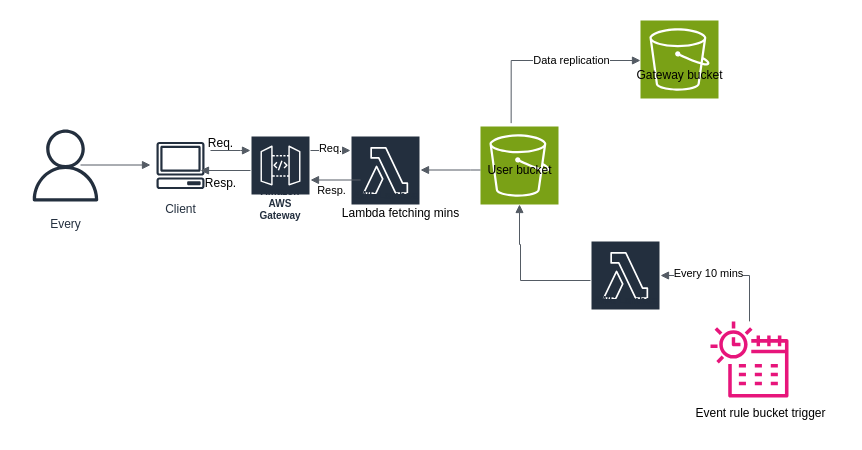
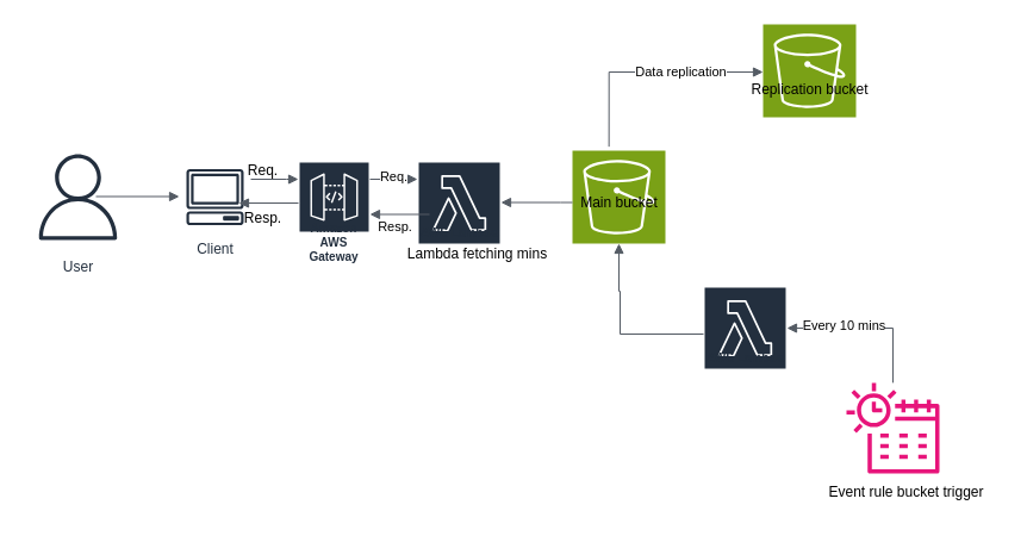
  <mxCell id="0" />
  <mxCell id="1" parent="0" />
- <mxCell id="2" value="Every" style="sketch=0;outlineConnect=0;fontColor=#232F3E;gradientColor=none;strokeColor=#232F3E;fillColor=#ffffff;dashed=0;verticalLabelPosition=bottom;verticalAlign=top;align=center;html=1;fontSize=12;fontStyle=0;aspect=fixed;shape=mxgraph.aws4.resourceIcon;resIcon=mxgraph.aws4.user;" vertex="1" parent="1"><mxGeometry x="20" y="120" width="90" height="90" as="geometry" /></mxCell>
+ <mxCell id="2" value="User" style="sketch=0;outlineConnect=0;fontColor=#232F3E;gradientColor=none;strokeColor=#232F3E;fillColor=#ffffff;dashed=0;verticalLabelPosition=bottom;verticalAlign=top;align=center;html=1;fontSize=12;fontStyle=0;aspect=fixed;shape=mxgraph.aws4.resourceIcon;resIcon=mxgraph.aws4.user;" vertex="1" parent="1"><mxGeometry x="20" y="120" width="90" height="90" as="geometry" /></mxCell>
  <mxCell id="3" value="" style="sketch=0;points=[[0,0,0],[0.25,0,0],[0.5,0,0],[0.75,0,0],[1,0,0],[0,1,0],[0.25,1,0],[0.5,1,0],[0.75,1,0],[1,1,0],[0,0.25,0],[0,0.5,0],[0,0.75,0],[1,0.25,0],[1,0.5,0],[1,0.75,0]];outlineConnect=0;fontColor=#232F3E;fillColor=#7AA116;strokeColor=#ffffff;dashed=0;verticalLabelPosition=bottom;verticalAlign=top;align=center;html=1;fontSize=12;fontStyle=0;aspect=fixed;shape=mxgraph.aws4.resourceIcon;resIcon=mxgraph.aws4.s3;" vertex="1" parent="1"><mxGeometry x="480" y="126" width="78" height="78" as="geometry" /></mxCell>
  <mxCell id="4" value="" style="sketch=0;points=[[0,0,0],[0.25,0,0],[0.5,0,0],[0.75,0,0],[1,0,0],[0,1,0],[0.25,1,0],[0.5,1,0],[0.75,1,0],[1,1,0],[0,0.25,0],[0,0.5,0],[0,0.75,0],[1,0.25,0],[1,0.5,0],[1,0.75,0]];outlineConnect=0;fontColor=#232F3E;fillColor=#7AA116;strokeColor=#ffffff;dashed=0;verticalLabelPosition=bottom;verticalAlign=top;align=center;html=1;fontSize=12;fontStyle=0;aspect=fixed;shape=mxgraph.aws4.resourceIcon;resIcon=mxgraph.aws4.s3;" vertex="1" parent="1"><mxGeometry x="640" y="20" width="78" height="78" as="geometry" /></mxCell>
  <mxCell id="5" value="" style="sketch=0;outlineConnect=0;fontColor=#232F3E;gradientColor=none;fillColor=#E7157B;strokeColor=none;dashed=0;verticalLabelPosition=bottom;verticalAlign=top;align=center;html=1;fontSize=12;fontStyle=0;aspect=fixed;pointerEvents=1;shape=mxgraph.aws4.eventbridge_scheduler;" vertex="1" parent="1"><mxGeometry x="710" y="320" width="78" height="78" as="geometry" /></mxCell>
  <mxCell id="6" value="AWS Lambda" style="sketch=0;outlineConnect=0;fontColor=#232F3E;gradientColor=none;strokeColor=#ffffff;fillColor=#232F3E;dashed=0;verticalLabelPosition=middle;verticalAlign=bottom;align=center;html=1;whiteSpace=wrap;fontSize=10;fontStyle=1;spacing=3;shape=mxgraph.aws4.productIcon;prIcon=mxgraph.aws4.lambda;" vertex="1" parent="1"><mxGeometry x="350" y="135" width="70" height="70" as="geometry" /></mxCell>
  <mxCell id="7" value="Amazon AWS Gateway" style="sketch=0;outlineConnect=0;fontColor=#232F3E;gradientColor=none;strokeColor=#ffffff;fillColor=#232F3E;dashed=0;verticalLabelPosition=middle;verticalAlign=bottom;align=center;html=1;whiteSpace=wrap;fontSize=10;fontStyle=1;spacing=3;shape=mxgraph.aws4.productIcon;prIcon=mxgraph.aws4.api_gateway;" vertex="1" parent="1"><mxGeometry x="250" y="135" width="60" height="90" as="geometry" /></mxCell>
  <mxCell id="8" value="" style="edgeStyle=orthogonalEdgeStyle;html=1;endArrow=block;elbow=vertical;startArrow=none;endFill=1;strokeColor=#545B64;rounded=0;" edge="1" parent="1" target="9"><mxGeometry width="100" relative="1" as="geometry"><mxPoint x="80" y="164.5" as="sourcePoint" /><mxPoint x="160" y="165" as="targetPoint" /></mxGeometry></mxCell>
  <mxCell id="9" value="Client" style="sketch=0;outlineConnect=0;fontColor=#232F3E;gradientColor=none;strokeColor=#232F3E;fillColor=#ffffff;dashed=0;verticalLabelPosition=bottom;verticalAlign=top;align=center;html=1;fontSize=12;fontStyle=0;aspect=fixed;shape=mxgraph.aws4.resourceIcon;resIcon=mxgraph.aws4.client;" vertex="1" parent="1"><mxGeometry x="150" y="135" width="60" height="60" as="geometry" /></mxCell>
  <mxCell id="10" value="" style="edgeStyle=orthogonalEdgeStyle;html=1;endArrow=block;elbow=vertical;startArrow=none;endFill=1;strokeColor=#545B64;rounded=0;" edge="1" parent="1"><mxGeometry width="100" relative="1" as="geometry"><mxPoint x="210" y="150" as="sourcePoint" /><mxPoint x="250" y="150" as="targetPoint" /><Array as="points"><mxPoint x="240" y="150" /><mxPoint x="240" y="150" /></Array></mxGeometry></mxCell>
  <mxCell id="11" value="Req." style="text;html=1;align=center;verticalAlign=middle;resizable=0;points=[];autosize=1;strokeColor=none;fillColor=none;" vertex="1" parent="1"><mxGeometry x="195" y="128" width="50" height="30" as="geometry" /></mxCell>
  <mxCell id="12" value="" style="edgeStyle=orthogonalEdgeStyle;html=1;endArrow=none;elbow=vertical;startArrow=block;startFill=1;strokeColor=#545B64;rounded=0;" edge="1" parent="1"><mxGeometry width="100" relative="1" as="geometry"><mxPoint x="200" y="170" as="sourcePoint" /><mxPoint x="250" y="170" as="targetPoint" /></mxGeometry></mxCell>
  <mxCell id="13" value="Resp." style="text;html=1;align=center;verticalAlign=middle;resizable=0;points=[];autosize=1;strokeColor=none;fillColor=none;" vertex="1" parent="1"><mxGeometry x="195" y="168" width="50" height="30" as="geometry" /></mxCell>
  <mxCell id="14" value="" style="edgeStyle=orthogonalEdgeStyle;html=1;endArrow=block;elbow=vertical;startArrow=none;endFill=1;strokeColor=#545B64;rounded=0;" edge="1" parent="1"><mxGeometry width="100" relative="1" as="geometry"><mxPoint x="310" y="150" as="sourcePoint" /><mxPoint x="350" y="150" as="targetPoint" /></mxGeometry></mxCell>
  <mxCell id="15" value="Req." style="edgeLabel;html=1;align=center;verticalAlign=middle;resizable=0;points=[];" vertex="1" connectable="0" parent="14"><mxGeometry x="-0.067" y="3" relative="1" as="geometry"><mxPoint as="offset" /></mxGeometry></mxCell>
  <mxCell id="16" value="" style="edgeStyle=orthogonalEdgeStyle;html=1;endArrow=none;elbow=vertical;startArrow=block;startFill=1;strokeColor=#545B64;rounded=0;" edge="1" parent="1"><mxGeometry width="100" relative="1" as="geometry"><mxPoint x="310" y="179.5" as="sourcePoint" /><mxPoint x="360" y="179.5" as="targetPoint" /></mxGeometry></mxCell>
  <mxCell id="17" value="Resp." style="edgeLabel;html=1;align=center;verticalAlign=middle;resizable=0;points=[];" vertex="1" connectable="0" parent="16"><mxGeometry x="0.147" y="-9" relative="1" as="geometry"><mxPoint x="-9" y="1" as="offset" /></mxGeometry></mxCell>
  <mxCell id="18" value="AWS Lambda" style="sketch=0;outlineConnect=0;fontColor=#232F3E;gradientColor=none;strokeColor=#ffffff;fillColor=#232F3E;dashed=0;verticalLabelPosition=middle;verticalAlign=bottom;align=center;html=1;whiteSpace=wrap;fontSize=10;fontStyle=1;spacing=3;shape=mxgraph.aws4.productIcon;prIcon=mxgraph.aws4.lambda;" vertex="1" parent="1"><mxGeometry x="590" y="240" width="70" height="70" as="geometry" /></mxCell>
  <mxCell id="19" value="" style="edgeStyle=orthogonalEdgeStyle;html=1;endArrow=none;elbow=vertical;startArrow=block;startFill=1;strokeColor=#545B64;rounded=0;exitX=0.5;exitY=1;exitDx=0;exitDy=0;exitPerimeter=0;" edge="1" parent="1" source="3"><mxGeometry width="100" relative="1" as="geometry"><mxPoint x="486.5" y="244" as="sourcePoint" /><mxPoint x="590" y="280" as="targetPoint" /><Array as="points"><mxPoint x="519" y="244" /><mxPoint x="520" y="244" /><mxPoint x="520" y="280" /></Array></mxGeometry></mxCell>
  <mxCell id="20" value="" style="edgeStyle=orthogonalEdgeStyle;html=1;endArrow=none;elbow=vertical;startArrow=block;startFill=1;strokeColor=#545B64;rounded=0;" edge="1" parent="1"><mxGeometry width="100" relative="1" as="geometry"><mxPoint x="420" y="169.5" as="sourcePoint" /><mxPoint x="480" y="169.5" as="targetPoint" /><Array as="points"><mxPoint x="470" y="169.5" /><mxPoint x="470" y="169.5" /></Array></mxGeometry></mxCell>
  <mxCell id="21" value="" style="edgeStyle=orthogonalEdgeStyle;html=1;endArrow=block;elbow=vertical;startArrow=none;endFill=1;strokeColor=#545B64;rounded=0;exitX=0.393;exitY=-0.043;exitDx=0;exitDy=0;exitPerimeter=0;" edge="1" parent="1" source="3"><mxGeometry width="100" relative="1" as="geometry"><mxPoint x="500" y="60" as="sourcePoint" /><mxPoint x="640" y="60" as="targetPoint" /><Array as="points"><mxPoint x="511" y="60" /></Array></mxGeometry></mxCell>
  <mxCell id="22" value="Data replication" style="edgeLabel;html=1;align=center;verticalAlign=middle;resizable=0;points=[];" vertex="1" connectable="0" parent="21"><mxGeometry x="-0.004" y="5" relative="1" as="geometry"><mxPoint x="26" y="4" as="offset" /></mxGeometry></mxCell>
- <mxCell id="23" value="Gateway bucket" style="text;html=1;align=center;verticalAlign=middle;resizable=0;points=[];autosize=1;strokeColor=none;fillColor=none;" vertex="1" parent="1"><mxGeometry x="619" y="60" width="120" height="30" as="geometry" /></mxCell>
- <mxCell id="24" value="User bucket" style="text;html=1;align=center;verticalAlign=middle;resizable=0;points=[];autosize=1;strokeColor=none;fillColor=none;" vertex="1" parent="1"><mxGeometry x="474" y="155" width="90" height="30" as="geometry" /></mxCell>
+ <mxCell id="23" value="Replication bucket" style="text;html=1;align=center;verticalAlign=middle;resizable=0;points=[];autosize=1;strokeColor=none;fillColor=none;" vertex="1" parent="1"><mxGeometry x="619" y="60" width="120" height="30" as="geometry" /></mxCell>
+ <mxCell id="24" value="Main bucket" style="text;html=1;align=center;verticalAlign=middle;resizable=0;points=[];autosize=1;strokeColor=none;fillColor=none;" vertex="1" parent="1"><mxGeometry x="474" y="155" width="90" height="30" as="geometry" /></mxCell>
  <mxCell id="25" value="" style="edgeStyle=orthogonalEdgeStyle;html=1;endArrow=none;elbow=vertical;startArrow=block;startFill=1;strokeColor=#545B64;rounded=0;" edge="1" parent="1" source="18" target="5"><mxGeometry width="100" relative="1" as="geometry"><mxPoint x="620" y="370" as="sourcePoint" /><mxPoint x="670" y="370" as="targetPoint" /></mxGeometry></mxCell>
  <mxCell id="26" value="Every 10 mins" style="edgeLabel;html=1;align=center;verticalAlign=middle;resizable=0;points=[];" vertex="1" connectable="0" parent="25"><mxGeometry x="-0.308" y="3" relative="1" as="geometry"><mxPoint as="offset" /></mxGeometry></mxCell>
  <mxCell id="27" value="Event rule bucket trigger" style="text;html=1;align=center;verticalAlign=middle;resizable=0;points=[];autosize=1;strokeColor=none;fillColor=none;" vertex="1" parent="1"><mxGeometry x="680" y="398" width="160" height="30" as="geometry" /></mxCell>
  <mxCell id="28" value="Lambda fetching mins" style="text;html=1;align=center;verticalAlign=middle;resizable=0;points=[];autosize=1;strokeColor=none;fillColor=none;" vertex="1" parent="1"><mxGeometry x="330" y="198" width="140" height="30" as="geometry" /></mxCell>
